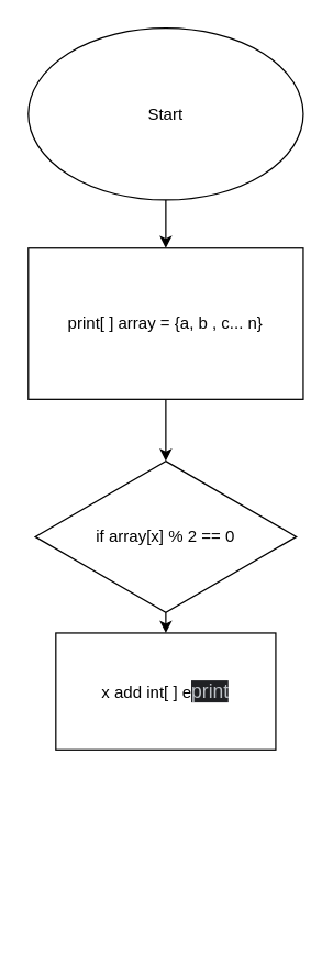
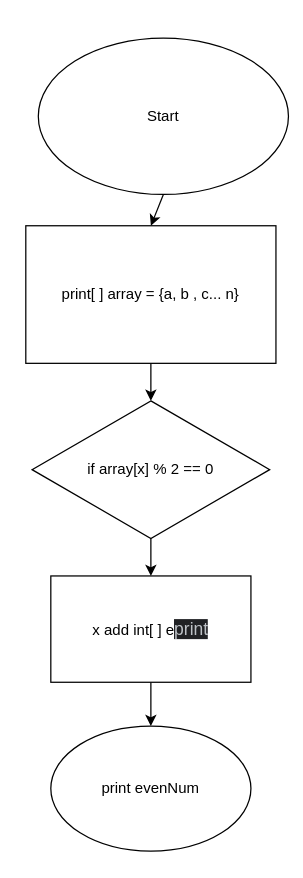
  <mxCell id="0" />
  <mxCell id="1" parent="0" />
  <mxCell id="2" style="edgeStyle=none;html=1;exitX=0.5;exitY=1;exitDx=0;exitDy=0;entryX=0.5;entryY=0;entryDx=0;entryDy=0;" edge="1" parent="1" source="3" target="5"><mxGeometry relative="1" as="geometry" /></mxCell>
- <mxCell id="3" value="Start" style="ellipse;whiteSpace=wrap;html=1;" vertex="1" parent="1"><mxGeometry x="20" y="20" width="200" height="125" as="geometry" /></mxCell>
+ <mxCell id="3" value="Start" style="ellipse;whiteSpace=wrap;html=1;" vertex="1" parent="1"><mxGeometry x="30" y="30" width="200" height="125" as="geometry" /></mxCell>
  <mxCell id="4" style="edgeStyle=none;html=1;exitX=0.5;exitY=1;exitDx=0;exitDy=0;" edge="1" parent="1" source="5" target="7"><mxGeometry relative="1" as="geometry" /></mxCell>
  <mxCell id="5" value="print[ ] array = {a, b , c... n}" style="whiteSpace=wrap;html=1;" vertex="1" parent="1"><mxGeometry x="20" y="180" width="200" height="110" as="geometry" /></mxCell>
  <mxCell id="6" style="edgeStyle=none;html=1;entryX=0.5;entryY=0;entryDx=0;entryDy=0;" edge="1" parent="1" source="7" target="9"><mxGeometry relative="1" as="geometry" /></mxCell>
- <mxCell id="7" value="if array[x] % 2 == 0&lt;br&gt;" style="rhombus;whiteSpace=wrap;html=1;" vertex="1" parent="1"><mxGeometry x="25" y="335" width="190" height="110" as="geometry" /></mxCell>
+ <mxCell id="7" value="if array[x] % 2 == 0&lt;br&gt;" style="rhombus;whiteSpace=wrap;html=1;" vertex="1" parent="1"><mxGeometry x="25" y="320" width="190" height="110" as="geometry" /></mxCell>
+ <mxCell id="8" style="edgeStyle=none;html=1;exitX=0.5;exitY=1;exitDx=0;exitDy=0;entryX=0.5;entryY=0;entryDx=0;entryDy=0;" edge="1" parent="1" source="9" target="10"><mxGeometry relative="1" as="geometry" /></mxCell>
  <mxCell id="9" value="x add int[ ] e&lt;span style=&quot;color: rgb(189 , 193 , 198) ; font-family: &amp;#34;google sans text&amp;#34; , &amp;#34;arial&amp;#34; , sans-serif ; font-size: 14px ; background-color: rgb(32 , 33 , 36)&quot;&gt;print&lt;br&gt;&lt;/span&gt;" style="whiteSpace=wrap;html=1;" vertex="1" parent="1"><mxGeometry x="40" y="460" width="160" height="85" as="geometry" /></mxCell>
+ <mxCell id="10" value="print evenNum" style="ellipse;whiteSpace=wrap;html=1;" vertex="1" parent="1"><mxGeometry x="40" y="580" width="160" height="100" as="geometry" /></mxCell>
